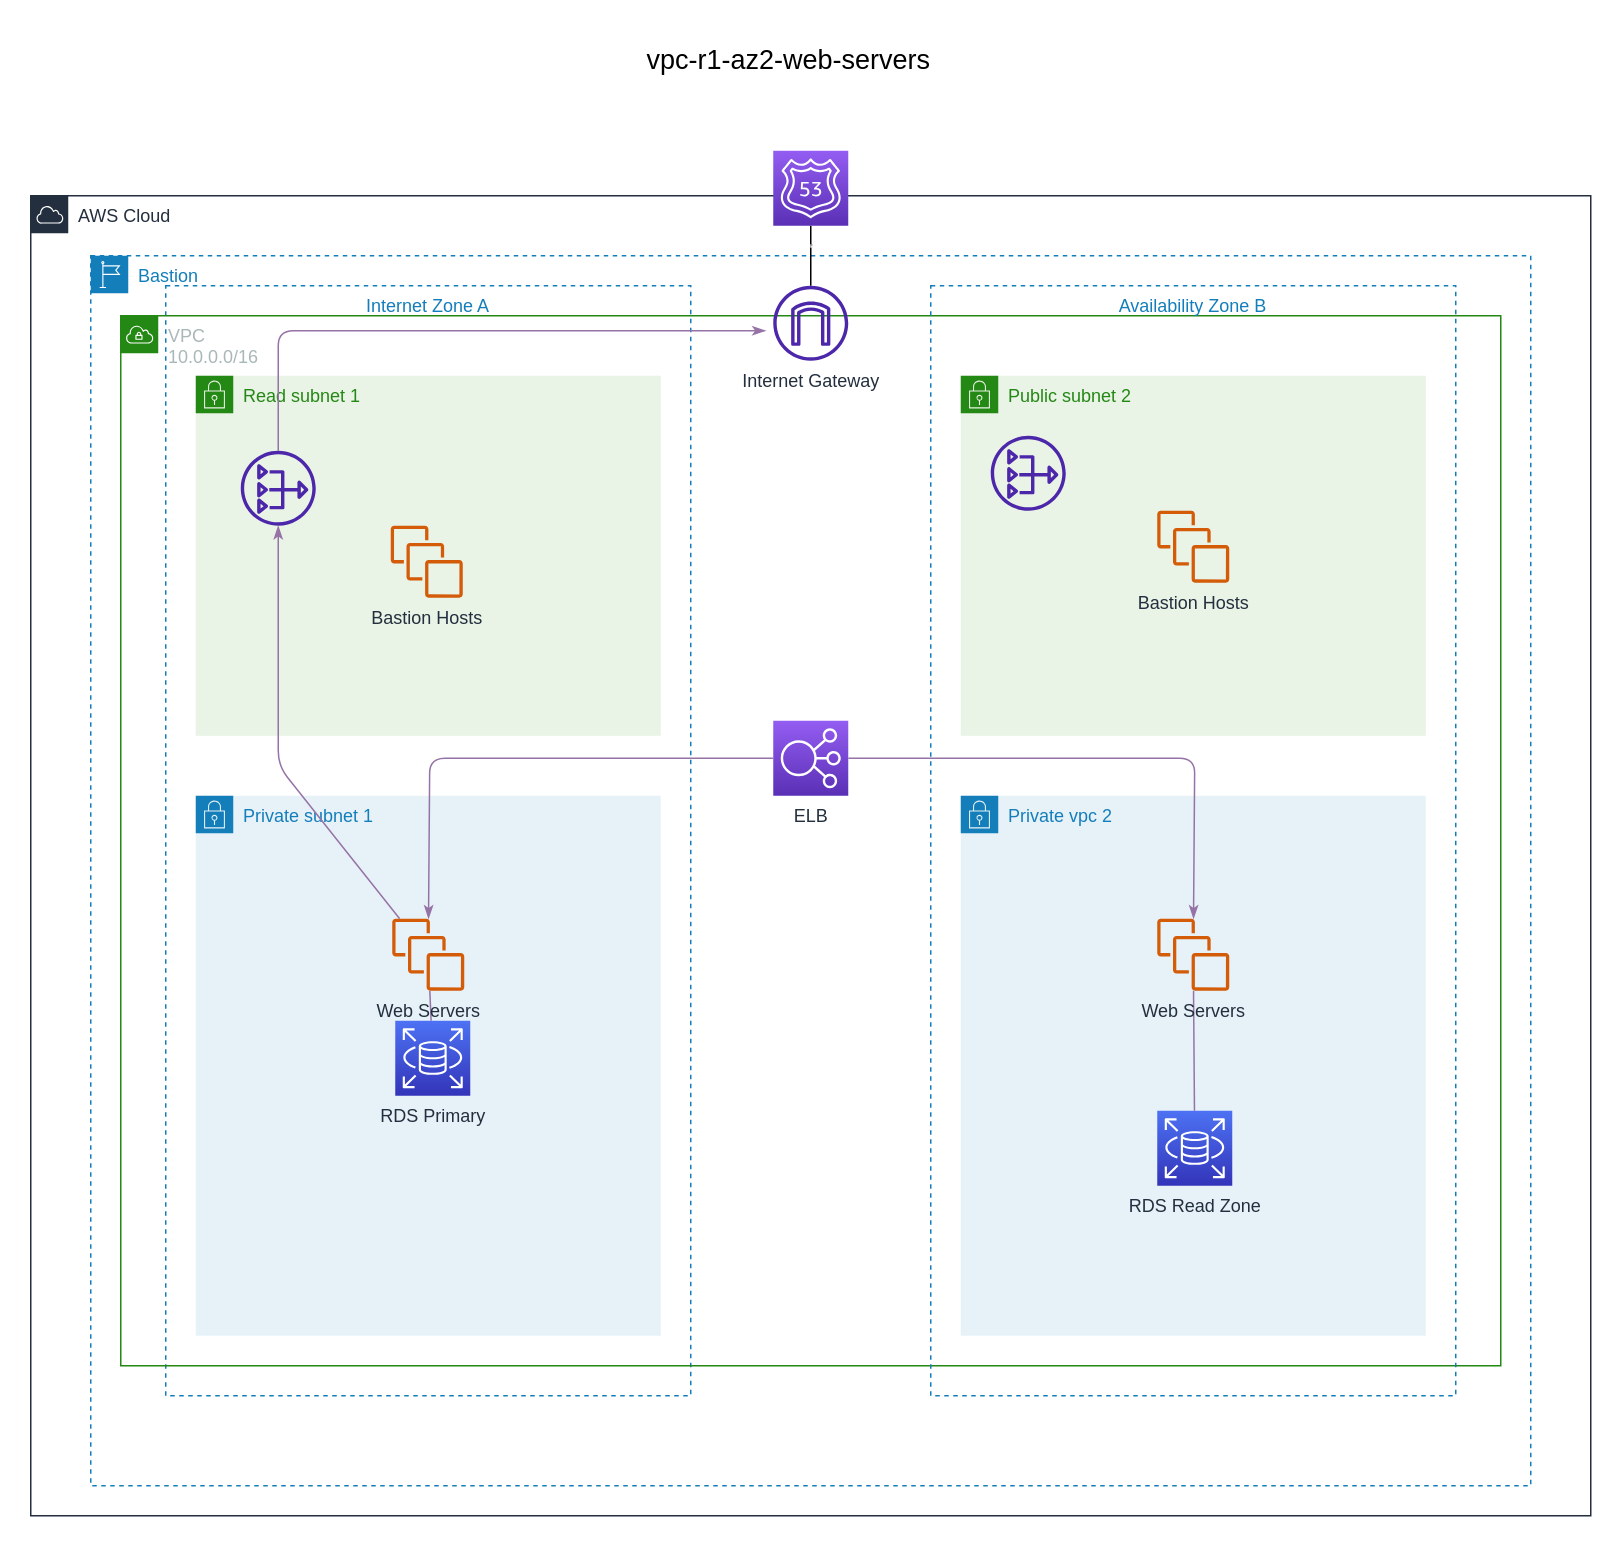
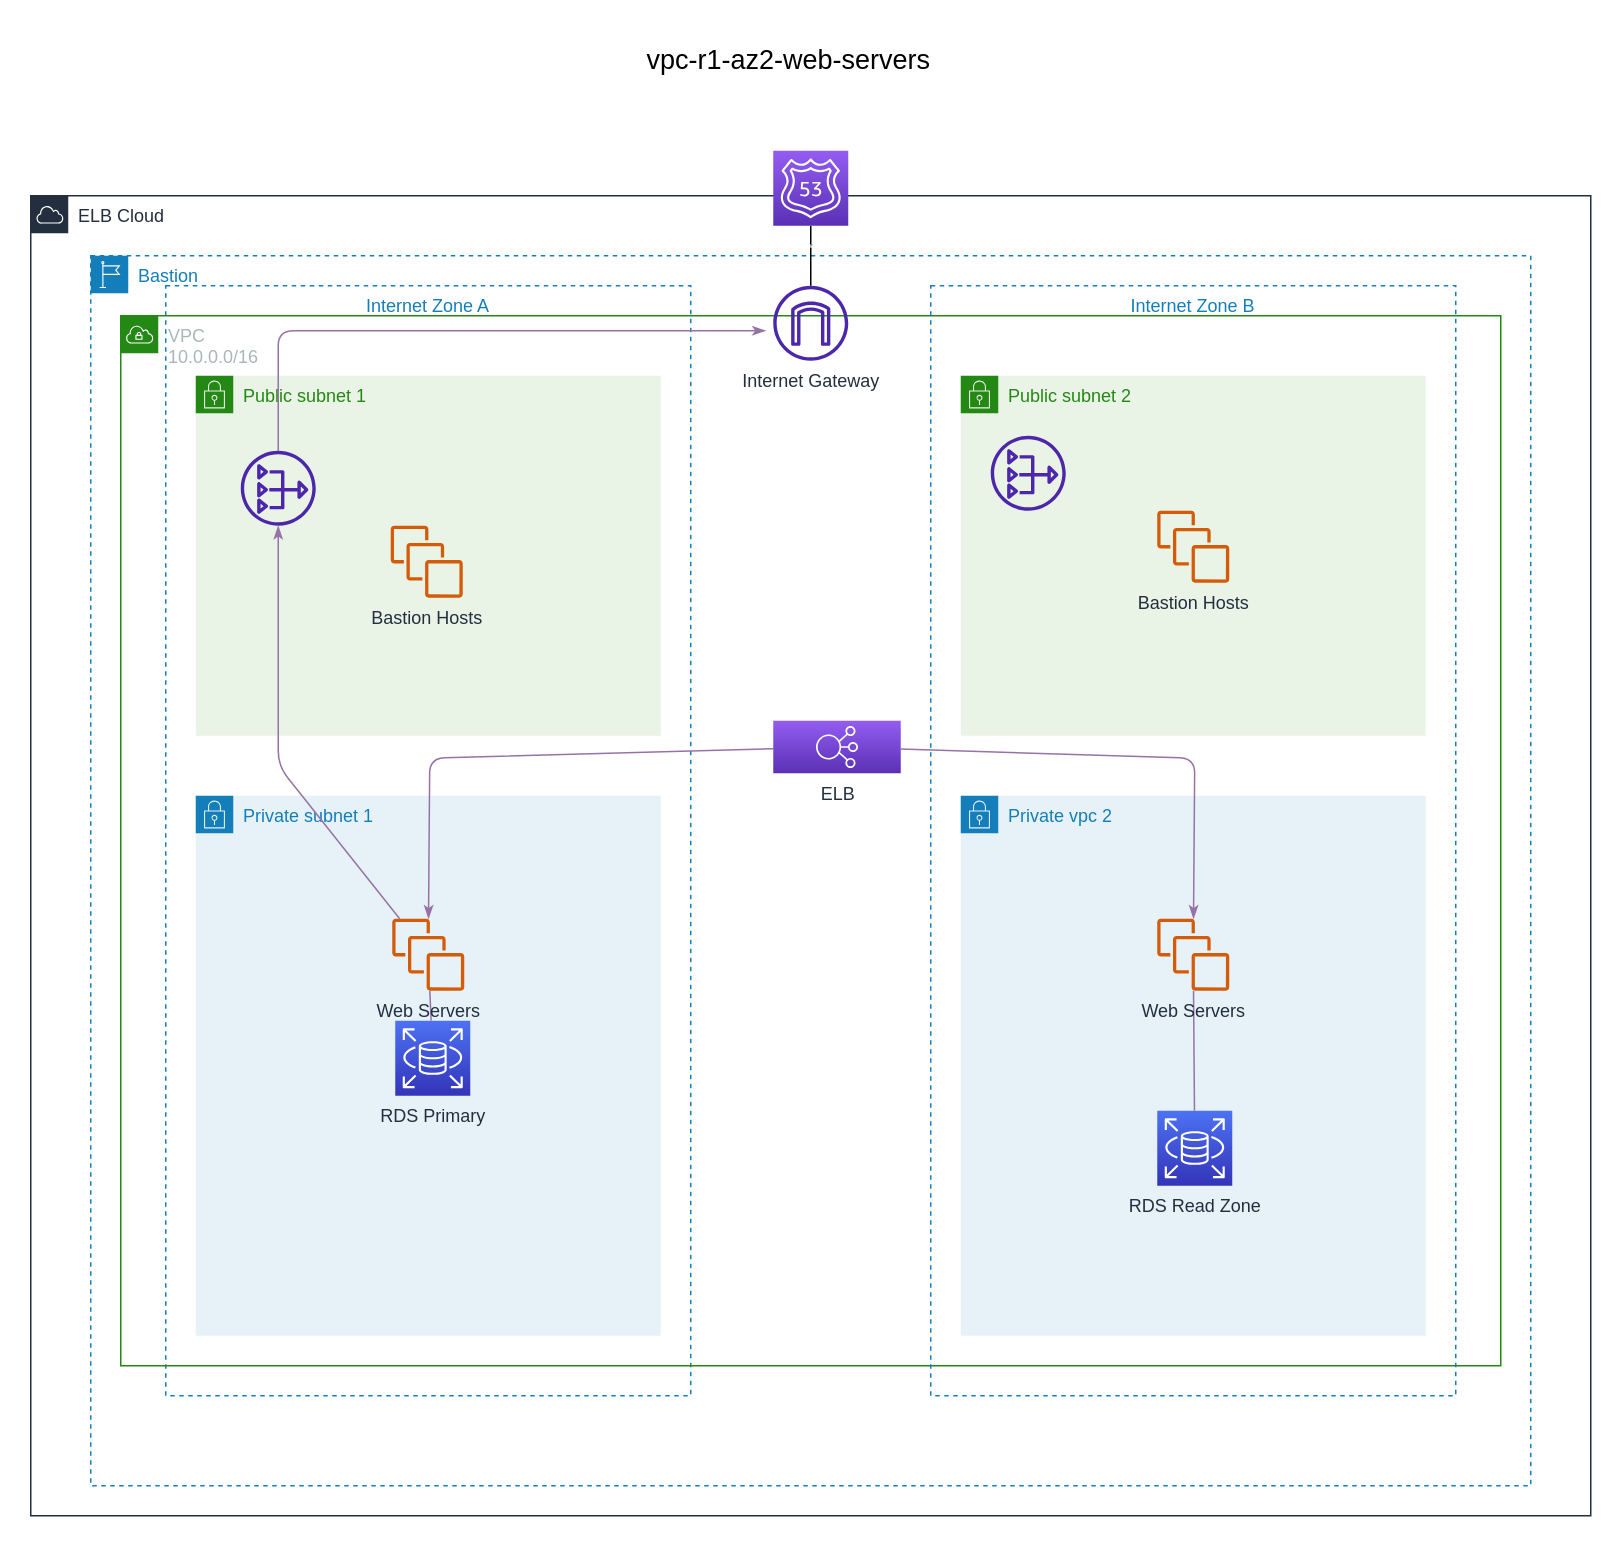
  <mxCell id="0" />
  <mxCell id="1" parent="0" />
- <mxCell id="2" value="AWS Cloud" style="points=[[0,0],[0.25,0],[0.5,0],[0.75,0],[1,0],[1,0.25],[1,0.5],[1,0.75],[1,1],[0.75,1],[0.5,1],[0.25,1],[0,1],[0,0.75],[0,0.5],[0,0.25]];outlineConnect=0;gradientColor=none;html=1;whiteSpace=wrap;fontSize=12;fontStyle=0;container=1;pointerEvents=0;collapsible=0;recursiveResize=0;shape=mxgraph.aws4.group;grIcon=mxgraph.aws4.group_aws_cloud;strokeColor=#232F3E;fillColor=none;verticalAlign=top;align=left;spacingLeft=30;fontColor=#232F3E;dashed=0;movable=1;resizable=1;rotatable=1;deletable=1;editable=1;connectable=1;" vertex="1" parent="1"><mxGeometry x="20" y="130" width="1040" height="880" as="geometry" /></mxCell>
+ <mxCell id="2" value="ELB Cloud" style="points=[[0,0],[0.25,0],[0.5,0],[0.75,0],[1,0],[1,0.25],[1,0.5],[1,0.75],[1,1],[0.75,1],[0.5,1],[0.25,1],[0,1],[0,0.75],[0,0.5],[0,0.25]];outlineConnect=0;gradientColor=none;html=1;whiteSpace=wrap;fontSize=12;fontStyle=0;container=1;pointerEvents=0;collapsible=0;recursiveResize=0;shape=mxgraph.aws4.group;grIcon=mxgraph.aws4.group_aws_cloud;strokeColor=#232F3E;fillColor=none;verticalAlign=top;align=left;spacingLeft=30;fontColor=#232F3E;dashed=0;movable=1;resizable=1;rotatable=1;deletable=1;editable=1;connectable=1;" vertex="1" parent="1"><mxGeometry x="20" y="130" width="1040" height="880" as="geometry" /></mxCell>
  <mxCell id="3" value="Internet Zone A" style="fillColor=none;strokeColor=#147EBA;dashed=1;verticalAlign=top;fontStyle=0;fontColor=#147EBA;" vertex="1" parent="2"><mxGeometry x="90" y="60" width="350" height="740" as="geometry" /></mxCell>
  <mxCell id="4" value="Bastion" style="points=[[0,0],[0.25,0],[0.5,0],[0.75,0],[1,0],[1,0.25],[1,0.5],[1,0.75],[1,1],[0.75,1],[0.5,1],[0.25,1],[0,1],[0,0.75],[0,0.5],[0,0.25]];outlineConnect=0;gradientColor=none;html=1;whiteSpace=wrap;fontSize=12;fontStyle=0;container=1;pointerEvents=0;collapsible=0;recursiveResize=0;shape=mxgraph.aws4.group;grIcon=mxgraph.aws4.group_region;strokeColor=#147EBA;fillColor=none;verticalAlign=top;align=left;spacingLeft=30;fontColor=#147EBA;dashed=1;" vertex="1" parent="2"><mxGeometry x="40" y="40" width="960" height="820" as="geometry" /></mxCell>
  <mxCell id="5" value="VPC&lt;br&gt;10.0.0.0/16" style="points=[[0,0],[0.25,0],[0.5,0],[0.75,0],[1,0],[1,0.25],[1,0.5],[1,0.75],[1,1],[0.75,1],[0.5,1],[0.25,1],[0,1],[0,0.75],[0,0.5],[0,0.25]];outlineConnect=0;gradientColor=none;html=1;whiteSpace=wrap;fontSize=12;fontStyle=0;container=1;pointerEvents=0;collapsible=0;recursiveResize=0;shape=mxgraph.aws4.group;grIcon=mxgraph.aws4.group_vpc;strokeColor=#248814;fillColor=none;verticalAlign=top;align=left;spacingLeft=30;fontColor=#AAB7B8;dashed=0;movable=1;resizable=1;rotatable=1;deletable=1;editable=1;connectable=1;" vertex="1" parent="4"><mxGeometry x="20" y="40" width="920" height="700" as="geometry" /></mxCell>
- <mxCell id="6" value="ELB" style="sketch=0;points=[[0,0,0],[0.25,0,0],[0.5,0,0],[0.75,0,0],[1,0,0],[0,1,0],[0.25,1,0],[0.5,1,0],[0.75,1,0],[1,1,0],[0,0.25,0],[0,0.5,0],[0,0.75,0],[1,0.25,0],[1,0.5,0],[1,0.75,0]];outlineConnect=0;fontColor=#232F3E;gradientColor=#945DF2;gradientDirection=north;fillColor=#5A30B5;strokeColor=#ffffff;dashed=0;verticalLabelPosition=bottom;verticalAlign=top;align=center;html=1;fontSize=12;fontStyle=0;aspect=fixed;shape=mxgraph.aws4.resourceIcon;resIcon=mxgraph.aws4.elastic_load_balancing;shadow=0;" vertex="1" parent="5"><mxGeometry x="435" y="270" width="50" height="50" as="geometry" /></mxCell>
- <mxCell id="7" value="Availability Zone B" style="fillColor=none;strokeColor=#147EBA;dashed=1;verticalAlign=top;fontStyle=0;fontColor=#147EBA;" vertex="1" parent="4"><mxGeometry x="560" y="20" width="350" height="740" as="geometry" /></mxCell>
+ <mxCell id="6" value="ELB" style="sketch=0;points=[[0,0,0],[0.25,0,0],[0.5,0,0],[0.75,0,0],[1,0,0],[0,1,0],[0.25,1,0],[0.5,1,0],[0.75,1,0],[1,1,0],[0,0.25,0],[0,0.5,0],[0,0.75,0],[1,0.25,0],[1,0.5,0],[1,0.75,0]];outlineConnect=0;fontColor=#232F3E;gradientColor=#945DF2;gradientDirection=north;fillColor=#5A30B5;strokeColor=#ffffff;dashed=0;verticalLabelPosition=bottom;verticalAlign=top;align=center;html=1;fontSize=12;fontStyle=0;aspect=fixed;shape=mxgraph.aws4.resourceIcon;resIcon=mxgraph.aws4.elastic_load_balancing;shadow=0;" vertex="1" parent="5"><mxGeometry x="435" y="270" width="85" height="35" as="geometry" /></mxCell>
+ <mxCell id="7" value="Internet Zone B" style="fillColor=none;strokeColor=#147EBA;dashed=1;verticalAlign=top;fontStyle=0;fontColor=#147EBA;" vertex="1" parent="4"><mxGeometry x="560" y="20" width="350" height="740" as="geometry" /></mxCell>
  <mxCell id="8" value="Public subnet 2" style="points=[[0,0],[0.25,0],[0.5,0],[0.75,0],[1,0],[1,0.25],[1,0.5],[1,0.75],[1,1],[0.75,1],[0.5,1],[0.25,1],[0,1],[0,0.75],[0,0.5],[0,0.25]];outlineConnect=0;gradientColor=none;html=1;whiteSpace=wrap;fontSize=12;fontStyle=0;container=1;pointerEvents=0;collapsible=0;recursiveResize=0;shape=mxgraph.aws4.group;grIcon=mxgraph.aws4.group_security_group;grStroke=0;strokeColor=#248814;fillColor=#E9F3E6;verticalAlign=top;align=left;spacingLeft=30;fontColor=#248814;dashed=0;" vertex="1" parent="4"><mxGeometry x="580" y="80" width="310" height="240" as="geometry" /></mxCell>
  <mxCell id="9" value="Private vpc 2" style="points=[[0,0],[0.25,0],[0.5,0],[0.75,0],[1,0],[1,0.25],[1,0.5],[1,0.75],[1,1],[0.75,1],[0.5,1],[0.25,1],[0,1],[0,0.75],[0,0.5],[0,0.25]];outlineConnect=0;gradientColor=none;html=1;whiteSpace=wrap;fontSize=12;fontStyle=0;container=1;pointerEvents=0;collapsible=0;recursiveResize=0;shape=mxgraph.aws4.group;grIcon=mxgraph.aws4.group_security_group;grStroke=0;strokeColor=#147EBA;fillColor=#E6F2F8;verticalAlign=top;align=left;spacingLeft=30;fontColor=#147EBA;dashed=0;" vertex="1" parent="4"><mxGeometry x="580" y="360" width="310" height="360" as="geometry" /></mxCell>
  <mxCell id="10" style="edgeStyle=none;rounded=1;orthogonalLoop=1;jettySize=auto;html=1;fontSize=18;endArrow=none;endFill=0;fillColor=#e1d5e7;strokeColor=#9673a6;" edge="1" parent="9" source="11" target="12"><mxGeometry relative="1" as="geometry" /></mxCell>
  <mxCell id="11" value="Web Servers" style="sketch=0;outlineConnect=0;fontColor=#232F3E;gradientColor=none;fillColor=#D45B07;strokeColor=none;dashed=0;verticalLabelPosition=bottom;verticalAlign=top;align=center;html=1;fontSize=12;fontStyle=0;aspect=fixed;pointerEvents=1;shape=mxgraph.aws4.instances;shadow=0;" vertex="1" parent="9"><mxGeometry x="131" y="82" width="48" height="48" as="geometry" /></mxCell>
  <mxCell id="12" value="RDS Read Zone" style="sketch=0;points=[[0,0,0],[0.25,0,0],[0.5,0,0],[0.75,0,0],[1,0,0],[0,1,0],[0.25,1,0],[0.5,1,0],[0.75,1,0],[1,1,0],[0,0.25,0],[0,0.5,0],[0,0.75,0],[1,0.25,0],[1,0.5,0],[1,0.75,0]];outlineConnect=0;fontColor=#232F3E;gradientColor=#4D72F3;gradientDirection=north;fillColor=#3334B9;strokeColor=#ffffff;dashed=0;verticalLabelPosition=bottom;verticalAlign=top;align=center;html=1;fontSize=12;fontStyle=0;aspect=fixed;shape=mxgraph.aws4.resourceIcon;resIcon=mxgraph.aws4.rds;shadow=0;" vertex="1" parent="9"><mxGeometry x="131" y="210" width="50" height="50" as="geometry" /></mxCell>
  <mxCell id="13" value="Internet Gateway" style="outlineConnect=0;fontColor=#232F3E;gradientColor=none;fillColor=#4D27AA;strokeColor=none;dashed=0;verticalLabelPosition=bottom;verticalAlign=top;align=center;html=1;fontSize=12;fontStyle=0;aspect=fixed;pointerEvents=1;shape=mxgraph.aws4.internet_gateway;shadow=0;" vertex="1" parent="4"><mxGeometry x="455" y="20" width="50" height="50" as="geometry" /></mxCell>
  <mxCell id="14" value="Bastion Hosts" style="sketch=0;outlineConnect=0;fontColor=#232F3E;gradientColor=none;fillColor=#D45B07;strokeColor=none;dashed=0;verticalLabelPosition=bottom;verticalAlign=top;align=center;html=1;fontSize=12;fontStyle=0;aspect=fixed;pointerEvents=1;shape=mxgraph.aws4.instances;shadow=0;" vertex="1" parent="4"><mxGeometry x="711" y="170" width="48" height="48" as="geometry" /></mxCell>
  <mxCell id="15" value="" style="sketch=0;outlineConnect=0;fontColor=#232F3E;gradientColor=none;fillColor=#4D27AA;strokeColor=none;dashed=0;verticalLabelPosition=bottom;verticalAlign=top;align=center;html=1;fontSize=12;fontStyle=0;aspect=fixed;pointerEvents=1;shape=mxgraph.aws4.nat_gateway;shadow=0;" vertex="1" parent="4"><mxGeometry x="600" y="120" width="50" height="50" as="geometry" /></mxCell>
  <mxCell id="16" style="edgeStyle=none;rounded=1;orthogonalLoop=1;jettySize=auto;html=1;fontSize=18;endArrow=classicThin;endFill=1;fillColor=#e1d5e7;strokeColor=#9673a6;" edge="1" parent="4" source="6" target="11"><mxGeometry relative="1" as="geometry"><Array as="points"><mxPoint x="736" y="335" /></Array></mxGeometry></mxCell>
- <mxCell id="17" value="Read subnet 1&lt;br&gt;" style="points=[[0,0],[0.25,0],[0.5,0],[0.75,0],[1,0],[1,0.25],[1,0.5],[1,0.75],[1,1],[0.75,1],[0.5,1],[0.25,1],[0,1],[0,0.75],[0,0.5],[0,0.25]];outlineConnect=0;gradientColor=none;html=1;whiteSpace=wrap;fontSize=12;fontStyle=0;container=1;pointerEvents=0;collapsible=0;recursiveResize=0;shape=mxgraph.aws4.group;grIcon=mxgraph.aws4.group_security_group;grStroke=0;strokeColor=#248814;fillColor=#E9F3E6;verticalAlign=top;align=left;spacingLeft=30;fontColor=#248814;dashed=0;" vertex="1" parent="2"><mxGeometry x="110" y="120" width="310" height="240" as="geometry" /></mxCell>
+ <mxCell id="17" value="Public subnet 1&lt;br&gt;" style="points=[[0,0],[0.25,0],[0.5,0],[0.75,0],[1,0],[1,0.25],[1,0.5],[1,0.75],[1,1],[0.75,1],[0.5,1],[0.25,1],[0,1],[0,0.75],[0,0.5],[0,0.25]];outlineConnect=0;gradientColor=none;html=1;whiteSpace=wrap;fontSize=12;fontStyle=0;container=1;pointerEvents=0;collapsible=0;recursiveResize=0;shape=mxgraph.aws4.group;grIcon=mxgraph.aws4.group_security_group;grStroke=0;strokeColor=#248814;fillColor=#E9F3E6;verticalAlign=top;align=left;spacingLeft=30;fontColor=#248814;dashed=0;" vertex="1" parent="2"><mxGeometry x="110" y="120" width="310" height="240" as="geometry" /></mxCell>
  <mxCell id="18" value="Private subnet 1" style="points=[[0,0],[0.25,0],[0.5,0],[0.75,0],[1,0],[1,0.25],[1,0.5],[1,0.75],[1,1],[0.75,1],[0.5,1],[0.25,1],[0,1],[0,0.75],[0,0.5],[0,0.25]];outlineConnect=0;gradientColor=none;html=1;whiteSpace=wrap;fontSize=12;fontStyle=0;container=1;pointerEvents=0;collapsible=0;recursiveResize=0;shape=mxgraph.aws4.group;grIcon=mxgraph.aws4.group_security_group;grStroke=0;strokeColor=#147EBA;fillColor=#E6F2F8;verticalAlign=top;align=left;spacingLeft=30;fontColor=#147EBA;dashed=0;" vertex="1" parent="2"><mxGeometry x="110" y="400" width="310" height="360" as="geometry" /></mxCell>
  <mxCell id="19" style="edgeStyle=none;rounded=1;orthogonalLoop=1;jettySize=auto;html=1;fontSize=18;endArrow=none;endFill=0;fillColor=#e1d5e7;strokeColor=#9673a6;" edge="1" parent="18" source="20" target="21"><mxGeometry relative="1" as="geometry" /></mxCell>
  <mxCell id="20" value="Web Servers" style="sketch=0;outlineConnect=0;fontColor=#232F3E;gradientColor=none;fillColor=#D45B07;strokeColor=none;dashed=0;verticalLabelPosition=bottom;verticalAlign=top;align=center;html=1;fontSize=12;fontStyle=0;aspect=fixed;pointerEvents=1;shape=mxgraph.aws4.instances;shadow=0;" vertex="1" parent="18"><mxGeometry x="131" y="82" width="48" height="48" as="geometry" /></mxCell>
  <mxCell id="21" value="RDS Primary" style="sketch=0;points=[[0,0,0],[0.25,0,0],[0.5,0,0],[0.75,0,0],[1,0,0],[0,1,0],[0.25,1,0],[0.5,1,0],[0.75,1,0],[1,1,0],[0,0.25,0],[0,0.5,0],[0,0.75,0],[1,0.25,0],[1,0.5,0],[1,0.75,0]];outlineConnect=0;fontColor=#232F3E;gradientColor=#4D72F3;gradientDirection=north;fillColor=#3334B9;strokeColor=#ffffff;dashed=0;verticalLabelPosition=bottom;verticalAlign=top;align=center;html=1;fontSize=12;fontStyle=0;aspect=fixed;shape=mxgraph.aws4.resourceIcon;resIcon=mxgraph.aws4.rds;shadow=0;" vertex="1" parent="18"><mxGeometry x="133" y="150" width="50" height="50" as="geometry" /></mxCell>
  <mxCell id="22" style="edgeStyle=none;rounded=1;orthogonalLoop=1;jettySize=auto;html=1;fontSize=18;endArrow=classicThin;endFill=1;fillColor=#e1d5e7;strokeColor=#9673a6;" edge="1" parent="2" source="23"><mxGeometry relative="1" as="geometry"><mxPoint x="490" y="90" as="targetPoint" /><Array as="points"><mxPoint x="165" y="90" /></Array></mxGeometry></mxCell>
  <mxCell id="23" value="" style="sketch=0;outlineConnect=0;fontColor=#232F3E;gradientColor=none;fillColor=#4D27AA;strokeColor=none;dashed=0;verticalLabelPosition=bottom;verticalAlign=top;align=center;html=1;fontSize=12;fontStyle=0;aspect=fixed;pointerEvents=1;shape=mxgraph.aws4.nat_gateway;shadow=0;" vertex="1" parent="2"><mxGeometry x="140" y="170" width="50" height="50" as="geometry" /></mxCell>
  <mxCell id="24" value="Bastion Hosts" style="sketch=0;outlineConnect=0;fontColor=#232F3E;gradientColor=none;fillColor=#D45B07;strokeColor=none;dashed=0;verticalLabelPosition=bottom;verticalAlign=top;align=center;html=1;fontSize=12;fontStyle=0;aspect=fixed;pointerEvents=1;shape=mxgraph.aws4.instances;shadow=0;" vertex="1" parent="2"><mxGeometry x="240" y="220" width="48" height="48" as="geometry" /></mxCell>
  <mxCell id="25" style="edgeStyle=none;rounded=1;orthogonalLoop=1;jettySize=auto;html=1;fontSize=18;endArrow=classicThin;endFill=1;fillColor=#e1d5e7;strokeColor=#9673a6;" edge="1" parent="2" source="6" target="20"><mxGeometry relative="1" as="geometry"><Array as="points"><mxPoint x="266" y="375" /></Array></mxGeometry></mxCell>
  <mxCell id="26" style="edgeStyle=none;rounded=1;orthogonalLoop=1;jettySize=auto;html=1;fontSize=18;endArrow=classicThin;endFill=1;fillColor=#e1d5e7;strokeColor=#9673a6;" edge="1" parent="2" source="20" target="23"><mxGeometry relative="1" as="geometry"><Array as="points"><mxPoint x="165" y="380" /></Array></mxGeometry></mxCell>
  <mxCell id="27" value="&lt;font style=&quot;font-size: 18px;&quot;&gt;vpc-r1-az2-web-servers&lt;/font&gt;" style="text;html=1;align=center;verticalAlign=middle;resizable=0;points=[];autosize=1;strokeColor=none;fillColor=none;" vertex="1" parent="1"><mxGeometry x="420" y="20" width="210" height="40" as="geometry" /></mxCell>
  <mxCell id="28" style="rounded=0;orthogonalLoop=1;jettySize=auto;html=1;fontSize=18;endArrow=none;endFill=0;" edge="1" parent="1" source="29" target="13"><mxGeometry relative="1" as="geometry"><Array as="points"><mxPoint x="540" y="180" /></Array></mxGeometry></mxCell>
  <mxCell id="29" value="&lt;hr&gt;" style="sketch=0;points=[[0,0,0],[0.25,0,0],[0.5,0,0],[0.75,0,0],[1,0,0],[0,1,0],[0.25,1,0],[0.5,1,0],[0.75,1,0],[1,1,0],[0,0.25,0],[0,0.5,0],[0,0.75,0],[1,0.25,0],[1,0.5,0],[1,0.75,0]];outlineConnect=0;fontColor=#232F3E;gradientColor=#945DF2;gradientDirection=north;fillColor=#5A30B5;strokeColor=#ffffff;dashed=0;verticalLabelPosition=bottom;verticalAlign=top;align=center;html=1;fontSize=12;fontStyle=0;aspect=fixed;shape=mxgraph.aws4.resourceIcon;resIcon=mxgraph.aws4.route_53;" vertex="1" parent="1"><mxGeometry x="515" y="100" width="50" height="50" as="geometry" /></mxCell>
